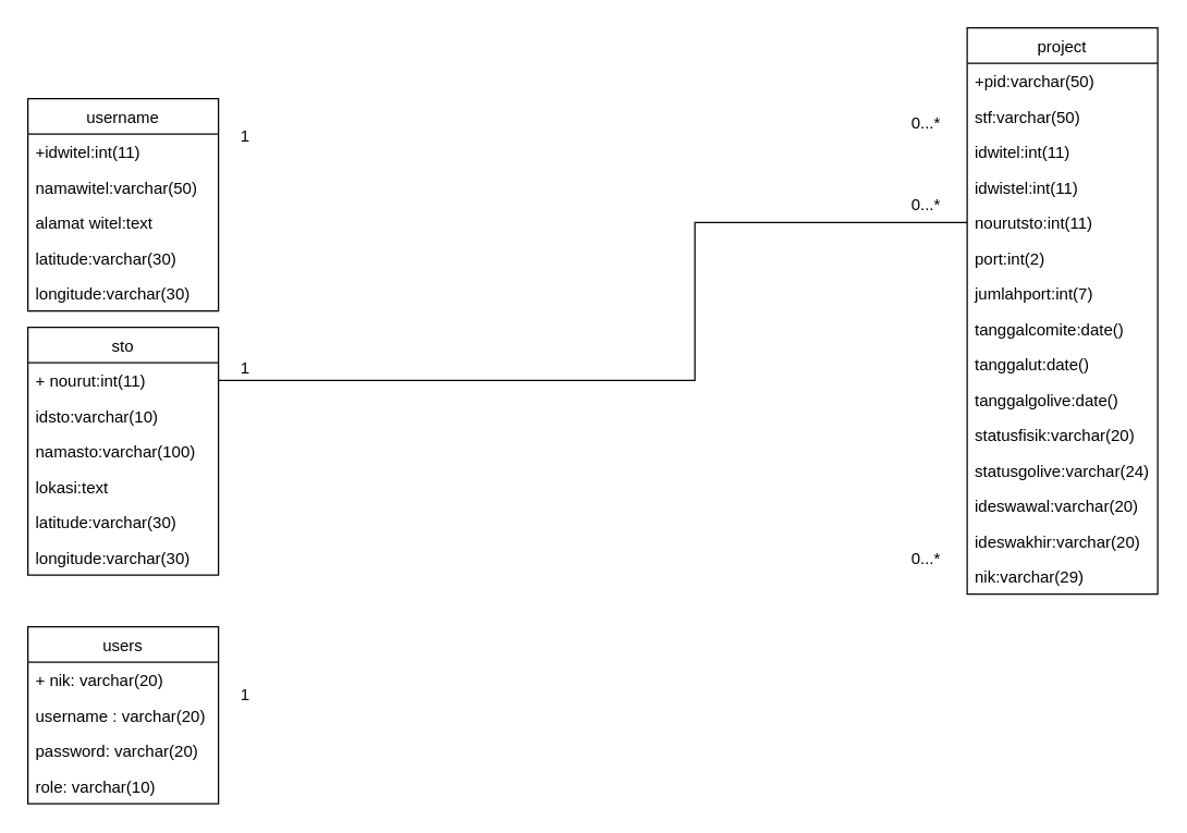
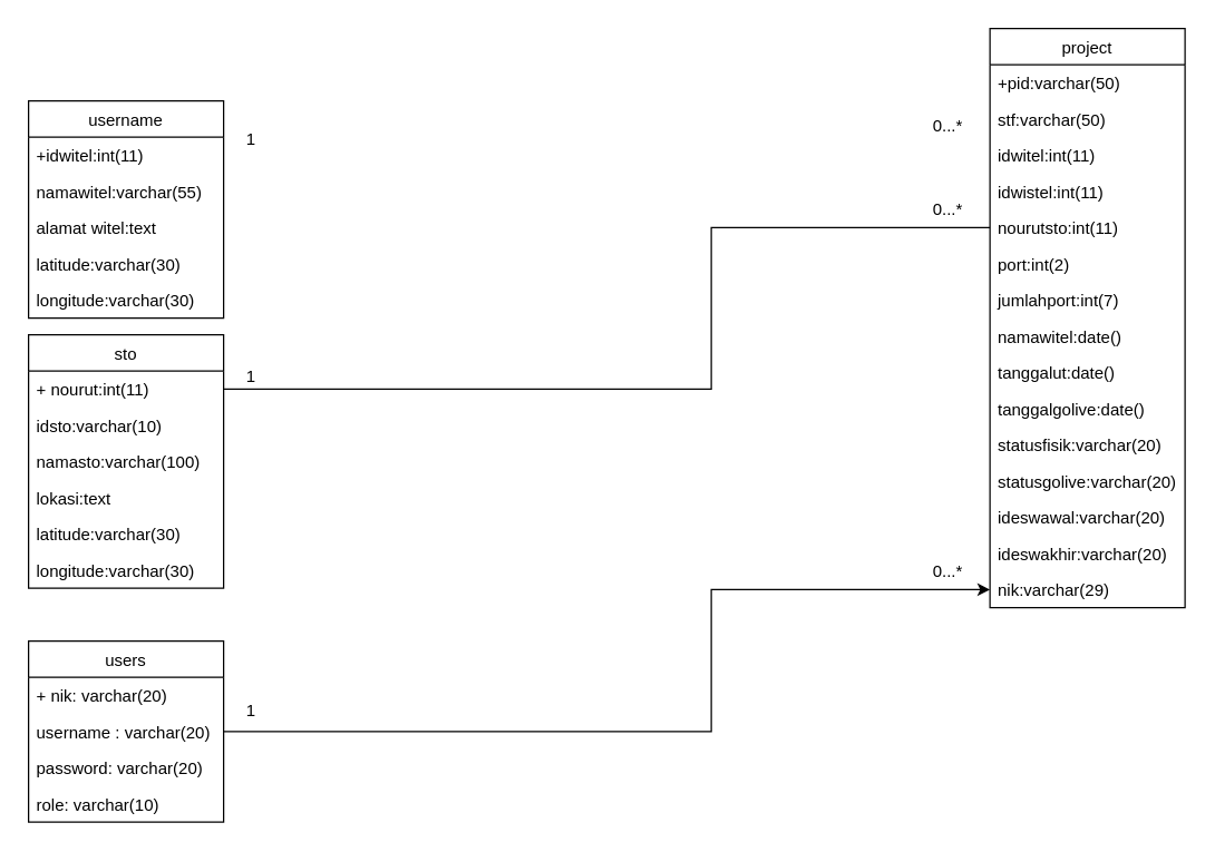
  <mxCell id="0" />
  <mxCell id="1" parent="0" />
  <mxCell id="2" value="users" style="swimlane;fontStyle=0;childLayout=stackLayout;horizontal=1;startSize=26;fillColor=none;horizontalStack=0;resizeParent=1;resizeParentMax=0;resizeLast=0;collapsible=1;marginBottom=0;" parent="1" vertex="1"><mxGeometry x="20" y="460" width="140" height="130" as="geometry"><mxRectangle x="380" y="230" width="60" height="26" as="alternateBounds" /></mxGeometry></mxCell>
  <mxCell id="3" value="+ nik: varchar(20)" style="text;strokeColor=none;fillColor=none;align=left;verticalAlign=top;spacingLeft=4;spacingRight=4;overflow=hidden;rotatable=0;points=[[0,0.5],[1,0.5]];portConstraint=eastwest;" parent="2" vertex="1"><mxGeometry y="26" width="140" height="26" as="geometry" /></mxCell>
  <mxCell id="4" value="username : varchar(20)" style="text;strokeColor=none;fillColor=none;align=left;verticalAlign=top;spacingLeft=4;spacingRight=4;overflow=hidden;rotatable=0;points=[[0,0.5],[1,0.5]];portConstraint=eastwest;" parent="2" vertex="1"><mxGeometry y="52" width="140" height="26" as="geometry" /></mxCell>
  <mxCell id="5" value="password: varchar(20)" style="text;strokeColor=none;fillColor=none;align=left;verticalAlign=top;spacingLeft=4;spacingRight=4;overflow=hidden;rotatable=0;points=[[0,0.5],[1,0.5]];portConstraint=eastwest;" parent="2" vertex="1"><mxGeometry y="78" width="140" height="26" as="geometry" /></mxCell>
  <mxCell id="6" value="role: varchar(10)" style="text;strokeColor=none;fillColor=none;align=left;verticalAlign=top;spacingLeft=4;spacingRight=4;overflow=hidden;rotatable=0;points=[[0,0.5],[1,0.5]];portConstraint=eastwest;" parent="2" vertex="1"><mxGeometry y="104" width="140" height="26" as="geometry" /></mxCell>
  <mxCell id="7" value="sto" style="swimlane;fontStyle=0;childLayout=stackLayout;horizontal=1;startSize=26;fillColor=none;horizontalStack=0;resizeParent=1;resizeParentMax=0;resizeLast=0;collapsible=1;marginBottom=0;" parent="1" vertex="1"><mxGeometry x="20" y="240" width="140" height="182" as="geometry" /></mxCell>
  <mxCell id="8" value="+ nourut:int(11)" style="text;strokeColor=none;fillColor=none;align=left;verticalAlign=top;spacingLeft=4;spacingRight=4;overflow=hidden;rotatable=0;points=[[0,0.5],[1,0.5]];portConstraint=eastwest;" parent="7" vertex="1"><mxGeometry y="26" width="140" height="26" as="geometry" /></mxCell>
  <mxCell id="9" value="idsto:varchar(10)" style="text;strokeColor=none;fillColor=none;align=left;verticalAlign=top;spacingLeft=4;spacingRight=4;overflow=hidden;rotatable=0;points=[[0,0.5],[1,0.5]];portConstraint=eastwest;" parent="7" vertex="1"><mxGeometry y="52" width="140" height="26" as="geometry" /></mxCell>
  <mxCell id="10" value="namasto:varchar(100)" style="text;strokeColor=none;fillColor=none;align=left;verticalAlign=top;spacingLeft=4;spacingRight=4;overflow=hidden;rotatable=0;points=[[0,0.5],[1,0.5]];portConstraint=eastwest;" parent="7" vertex="1"><mxGeometry y="78" width="140" height="26" as="geometry" /></mxCell>
  <mxCell id="11" value="lokasi:text" style="text;strokeColor=none;fillColor=none;align=left;verticalAlign=top;spacingLeft=4;spacingRight=4;overflow=hidden;rotatable=0;points=[[0,0.5],[1,0.5]];portConstraint=eastwest;" parent="7" vertex="1"><mxGeometry y="104" width="140" height="26" as="geometry" /></mxCell>
  <mxCell id="12" value="latitude:varchar(30)" style="text;strokeColor=none;fillColor=none;align=left;verticalAlign=top;spacingLeft=4;spacingRight=4;overflow=hidden;rotatable=0;points=[[0,0.5],[1,0.5]];portConstraint=eastwest;" parent="7" vertex="1"><mxGeometry y="130" width="140" height="26" as="geometry" /></mxCell>
  <mxCell id="13" value="longitude:varchar(30)" style="text;strokeColor=none;fillColor=none;align=left;verticalAlign=top;spacingLeft=4;spacingRight=4;overflow=hidden;rotatable=0;points=[[0,0.5],[1,0.5]];portConstraint=eastwest;" parent="7" vertex="1"><mxGeometry y="156" width="140" height="26" as="geometry" /></mxCell>
  <mxCell id="14" value="username" style="swimlane;fontStyle=0;childLayout=stackLayout;horizontal=1;startSize=26;fillColor=none;horizontalStack=0;resizeParent=1;resizeParentMax=0;resizeLast=0;collapsible=1;marginBottom=0;" parent="1" vertex="1"><mxGeometry x="20" y="72" width="140" height="156" as="geometry" /></mxCell>
  <mxCell id="15" value="+idwitel:int(11)" style="text;strokeColor=none;fillColor=none;align=left;verticalAlign=top;spacingLeft=4;spacingRight=4;overflow=hidden;rotatable=0;points=[[0,0.5],[1,0.5]];portConstraint=eastwest;" parent="14" vertex="1"><mxGeometry y="26" width="140" height="26" as="geometry" /></mxCell>
- <mxCell id="16" value="namawitel:varchar(50)" style="text;strokeColor=none;fillColor=none;align=left;verticalAlign=top;spacingLeft=4;spacingRight=4;overflow=hidden;rotatable=0;points=[[0,0.5],[1,0.5]];portConstraint=eastwest;" parent="14" vertex="1"><mxGeometry y="52" width="140" height="26" as="geometry" /></mxCell>
+ <mxCell id="16" value="namawitel:varchar(55)" style="text;strokeColor=none;fillColor=none;align=left;verticalAlign=top;spacingLeft=4;spacingRight=4;overflow=hidden;rotatable=0;points=[[0,0.5],[1,0.5]];portConstraint=eastwest;" parent="14" vertex="1"><mxGeometry y="52" width="140" height="26" as="geometry" /></mxCell>
  <mxCell id="17" value="alamat witel:text" style="text;strokeColor=none;fillColor=none;align=left;verticalAlign=top;spacingLeft=4;spacingRight=4;overflow=hidden;rotatable=0;points=[[0,0.5],[1,0.5]];portConstraint=eastwest;" parent="14" vertex="1"><mxGeometry y="78" width="140" height="26" as="geometry" /></mxCell>
  <mxCell id="18" value="latitude:varchar(30)" style="text;strokeColor=none;fillColor=none;align=left;verticalAlign=top;spacingLeft=4;spacingRight=4;overflow=hidden;rotatable=0;points=[[0,0.5],[1,0.5]];portConstraint=eastwest;" parent="14" vertex="1"><mxGeometry y="104" width="140" height="26" as="geometry" /></mxCell>
  <mxCell id="19" value="longitude:varchar(30)" style="text;strokeColor=none;fillColor=none;align=left;verticalAlign=top;spacingLeft=4;spacingRight=4;overflow=hidden;rotatable=0;points=[[0,0.5],[1,0.5]];portConstraint=eastwest;" vertex="1" parent="14"><mxGeometry y="130" width="140" height="26" as="geometry" /></mxCell>
  <mxCell id="20" value="project" style="swimlane;fontStyle=0;childLayout=stackLayout;horizontal=1;startSize=26;fillColor=none;horizontalStack=0;resizeParent=1;resizeParentMax=0;resizeLast=0;collapsible=1;marginBottom=0;" parent="1" vertex="1"><mxGeometry x="710" y="20" width="140" height="416" as="geometry" /></mxCell>
  <mxCell id="21" value="+pid:varchar(50)" style="text;strokeColor=none;fillColor=none;align=left;verticalAlign=top;spacingLeft=4;spacingRight=4;overflow=hidden;rotatable=0;points=[[0,0.5],[1,0.5]];portConstraint=eastwest;" parent="20" vertex="1"><mxGeometry y="26" width="140" height="26" as="geometry" /></mxCell>
  <mxCell id="22" value="stf:varchar(50)" style="text;strokeColor=none;fillColor=none;align=left;verticalAlign=top;spacingLeft=4;spacingRight=4;overflow=hidden;rotatable=0;points=[[0,0.5],[1,0.5]];portConstraint=eastwest;" parent="20" vertex="1"><mxGeometry y="52" width="140" height="26" as="geometry" /></mxCell>
  <mxCell id="23" value="idwitel:int(11)" style="text;strokeColor=none;fillColor=none;align=left;verticalAlign=top;spacingLeft=4;spacingRight=4;overflow=hidden;rotatable=0;points=[[0,0.5],[1,0.5]];portConstraint=eastwest;" parent="20" vertex="1"><mxGeometry y="78" width="140" height="26" as="geometry" /></mxCell>
  <mxCell id="24" value="idwistel:int(11)" style="text;strokeColor=none;fillColor=none;align=left;verticalAlign=top;spacingLeft=4;spacingRight=4;overflow=hidden;rotatable=0;points=[[0,0.5],[1,0.5]];portConstraint=eastwest;" parent="20" vertex="1"><mxGeometry y="104" width="140" height="26" as="geometry" /></mxCell>
  <mxCell id="25" value="nourutsto:int(11)" style="text;strokeColor=none;fillColor=none;align=left;verticalAlign=top;spacingLeft=4;spacingRight=4;overflow=hidden;rotatable=0;points=[[0,0.5],[1,0.5]];portConstraint=eastwest;" parent="20" vertex="1"><mxGeometry y="130" width="140" height="26" as="geometry" /></mxCell>
  <mxCell id="26" value="port:int(2)" style="text;strokeColor=none;fillColor=none;align=left;verticalAlign=top;spacingLeft=4;spacingRight=4;overflow=hidden;rotatable=0;points=[[0,0.5],[1,0.5]];portConstraint=eastwest;" parent="20" vertex="1"><mxGeometry y="156" width="140" height="26" as="geometry" /></mxCell>
  <mxCell id="27" value="jumlahport:int(7)" style="text;strokeColor=none;fillColor=none;align=left;verticalAlign=top;spacingLeft=4;spacingRight=4;overflow=hidden;rotatable=0;points=[[0,0.5],[1,0.5]];portConstraint=eastwest;" parent="20" vertex="1"><mxGeometry y="182" width="140" height="26" as="geometry" /></mxCell>
- <mxCell id="28" value="tanggalcomite:date()" style="text;strokeColor=none;fillColor=none;align=left;verticalAlign=top;spacingLeft=4;spacingRight=4;overflow=hidden;rotatable=0;points=[[0,0.5],[1,0.5]];portConstraint=eastwest;" parent="20" vertex="1"><mxGeometry y="208" width="140" height="26" as="geometry" /></mxCell>
+ <mxCell id="28" value="namawitel:date()" style="text;strokeColor=none;fillColor=none;align=left;verticalAlign=top;spacingLeft=4;spacingRight=4;overflow=hidden;rotatable=0;points=[[0,0.5],[1,0.5]];portConstraint=eastwest;" parent="20" vertex="1"><mxGeometry y="208" width="140" height="26" as="geometry" /></mxCell>
  <mxCell id="29" value="tanggalut:date()" style="text;strokeColor=none;fillColor=none;align=left;verticalAlign=top;spacingLeft=4;spacingRight=4;overflow=hidden;rotatable=0;points=[[0,0.5],[1,0.5]];portConstraint=eastwest;" parent="20" vertex="1"><mxGeometry y="234" width="140" height="26" as="geometry" /></mxCell>
  <mxCell id="30" value="tanggalgolive:date()" style="text;strokeColor=none;fillColor=none;align=left;verticalAlign=top;spacingLeft=4;spacingRight=4;overflow=hidden;rotatable=0;points=[[0,0.5],[1,0.5]];portConstraint=eastwest;" parent="20" vertex="1"><mxGeometry y="260" width="140" height="26" as="geometry" /></mxCell>
  <mxCell id="31" value="statusfisik:varchar(20)" style="text;strokeColor=none;fillColor=none;align=left;verticalAlign=top;spacingLeft=4;spacingRight=4;overflow=hidden;rotatable=0;points=[[0,0.5],[1,0.5]];portConstraint=eastwest;" parent="20" vertex="1"><mxGeometry y="286" width="140" height="26" as="geometry" /></mxCell>
- <mxCell id="32" value="statusgolive:varchar(24)" style="text;strokeColor=none;fillColor=none;align=left;verticalAlign=top;spacingLeft=4;spacingRight=4;overflow=hidden;rotatable=0;points=[[0,0.5],[1,0.5]];portConstraint=eastwest;" parent="20" vertex="1"><mxGeometry y="312" width="140" height="26" as="geometry" /></mxCell>
+ <mxCell id="32" value="statusgolive:varchar(20)" style="text;strokeColor=none;fillColor=none;align=left;verticalAlign=top;spacingLeft=4;spacingRight=4;overflow=hidden;rotatable=0;points=[[0,0.5],[1,0.5]];portConstraint=eastwest;" parent="20" vertex="1"><mxGeometry y="312" width="140" height="26" as="geometry" /></mxCell>
  <mxCell id="33" value="ideswawal:varchar(20)" style="text;strokeColor=none;fillColor=none;align=left;verticalAlign=top;spacingLeft=4;spacingRight=4;overflow=hidden;rotatable=0;points=[[0,0.5],[1,0.5]];portConstraint=eastwest;" parent="20" vertex="1"><mxGeometry y="338" width="140" height="26" as="geometry" /></mxCell>
  <mxCell id="34" value="ideswakhir:varchar(20)" style="text;strokeColor=none;fillColor=none;align=left;verticalAlign=top;spacingLeft=4;spacingRight=4;overflow=hidden;rotatable=0;points=[[0,0.5],[1,0.5]];portConstraint=eastwest;" parent="20" vertex="1"><mxGeometry y="364" width="140" height="26" as="geometry" /></mxCell>
  <mxCell id="35" value="nik:varchar(29)" style="text;strokeColor=none;fillColor=none;align=left;verticalAlign=top;spacingLeft=4;spacingRight=4;overflow=hidden;rotatable=0;points=[[0,0.5],[1,0.5]];portConstraint=eastwest;" parent="20" vertex="1"><mxGeometry y="390" width="140" height="26" as="geometry" /></mxCell>
+ <mxCell id="36" style="edgeStyle=orthogonalEdgeStyle;rounded=0;orthogonalLoop=1;jettySize=auto;html=1;" parent="1" source="4" target="35" edge="1"><mxGeometry relative="1" as="geometry"><Array as="points"><mxPoint x="510" y="525" /><mxPoint x="510" y="423" /></Array></mxGeometry></mxCell>
  <mxCell id="37" style="edgeStyle=orthogonalEdgeStyle;rounded=0;orthogonalLoop=1;jettySize=auto;html=1;entryX=0;entryY=0.5;entryDx=0;entryDy=0;endArrow=none;" parent="1" source="8" target="25" edge="1"><mxGeometry relative="1" as="geometry"><mxPoint x="650" y="170" as="targetPoint" /><Array as="points"><mxPoint x="510" y="279" /><mxPoint x="510" y="163" /></Array></mxGeometry></mxCell>
  <mxCell id="38" value="1" style="text;html=1;strokeColor=none;fillColor=none;align=center;verticalAlign=middle;whiteSpace=wrap;rounded=0;" parent="1" vertex="1"><mxGeometry x="160" y="500" width="40" height="20" as="geometry" /></mxCell>
  <mxCell id="39" value="0...*" style="text;html=1;strokeColor=none;fillColor=none;align=center;verticalAlign=middle;whiteSpace=wrap;rounded=0;" parent="1" vertex="1"><mxGeometry x="660" y="400" width="40" height="20" as="geometry" /></mxCell>
  <mxCell id="40" value="1" style="text;html=1;strokeColor=none;fillColor=none;align=center;verticalAlign=middle;whiteSpace=wrap;rounded=0;" parent="1" vertex="1"><mxGeometry x="160" y="260" width="40" height="20" as="geometry" /></mxCell>
  <mxCell id="41" value="1" style="text;html=1;strokeColor=none;fillColor=none;align=center;verticalAlign=middle;whiteSpace=wrap;rounded=0;" parent="1" vertex="1"><mxGeometry x="160" y="90" width="40" height="20" as="geometry" /></mxCell>
  <mxCell id="42" value="0...*" style="text;html=1;strokeColor=none;fillColor=none;align=center;verticalAlign=middle;whiteSpace=wrap;rounded=0;" parent="1" vertex="1"><mxGeometry x="660" y="140" width="40" height="20" as="geometry" /></mxCell>
  <mxCell id="43" value="0...*" style="text;html=1;strokeColor=none;fillColor=none;align=center;verticalAlign=middle;whiteSpace=wrap;rounded=0;" parent="1" vertex="1"><mxGeometry x="660" y="80" width="40" height="20" as="geometry" /></mxCell>
